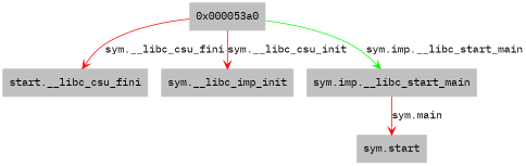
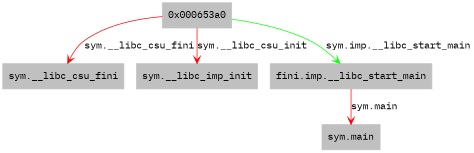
  digraph {
    bgcolor=white
    fontname="IBM Plex Mono"
    node [color=gray fontname="IBM Plex Mono" shape=box style=filled]
    edge [arrowhead=vee color=red fontname="IBM Plex Mono"]
-   n1 [label="start.__libc_csu_fini"]
-   "0x000053a0"
+   n1 [label="sym.__libc_csu_fini"]
+   "0x000053a0" [label="0x000653a0"]
    n3 [label="sym.__libc_imp_init"]
-   n4 [label="sym.imp.__libc_start_main"]
-   n5 [label="sym.start"]
+   n4 [label="fini.imp.__libc_start_main"]
+   n5 [label="sym.main"]
    "0x000053a0" -> n1 [label="sym.__libc_csu_fini"]
    "0x000053a0" -> n3 [label="sym.__libc_csu_init"]
    "0x000053a0" -> n4 [color=green label="sym.imp.__libc_start_main"]
    n4 -> n5 [label="sym.main"]
  }
